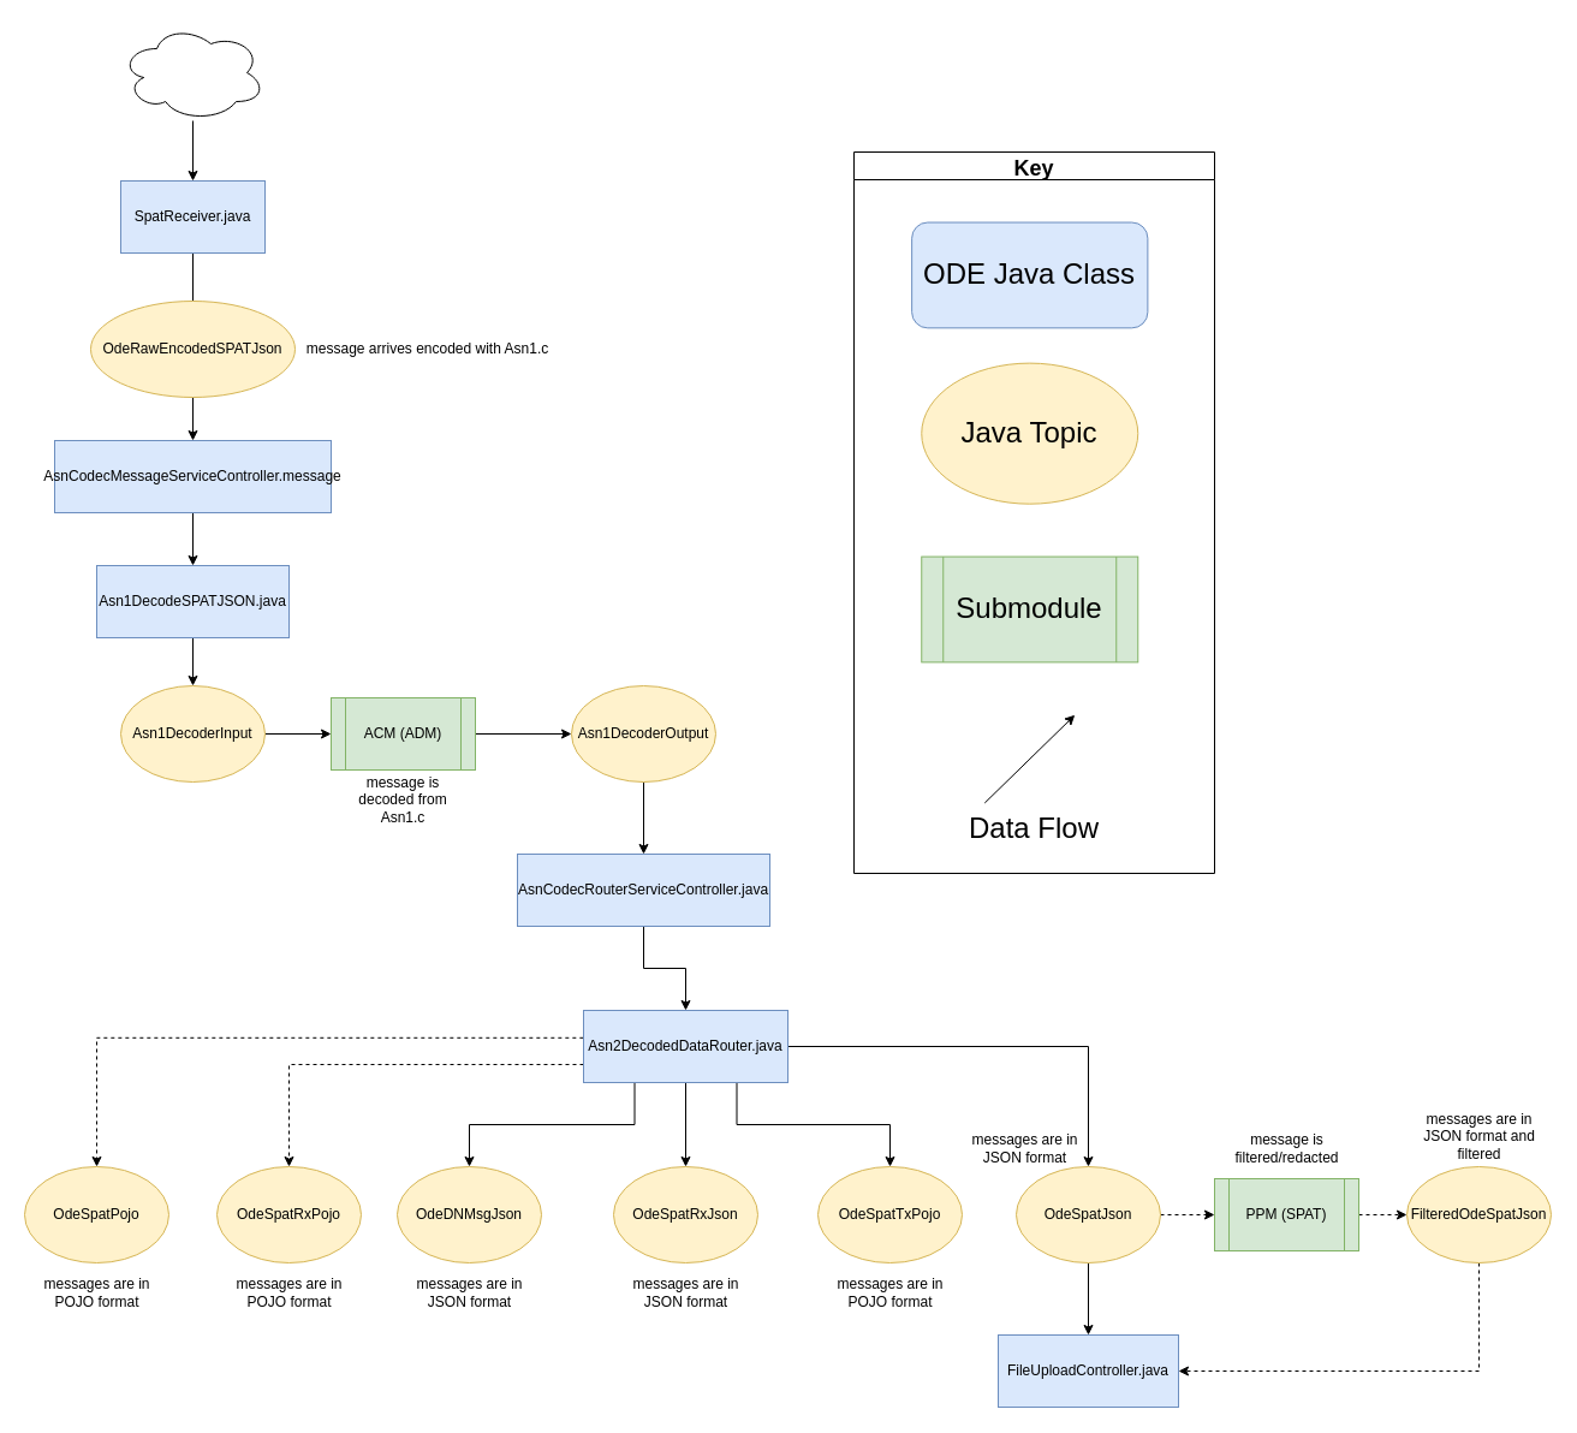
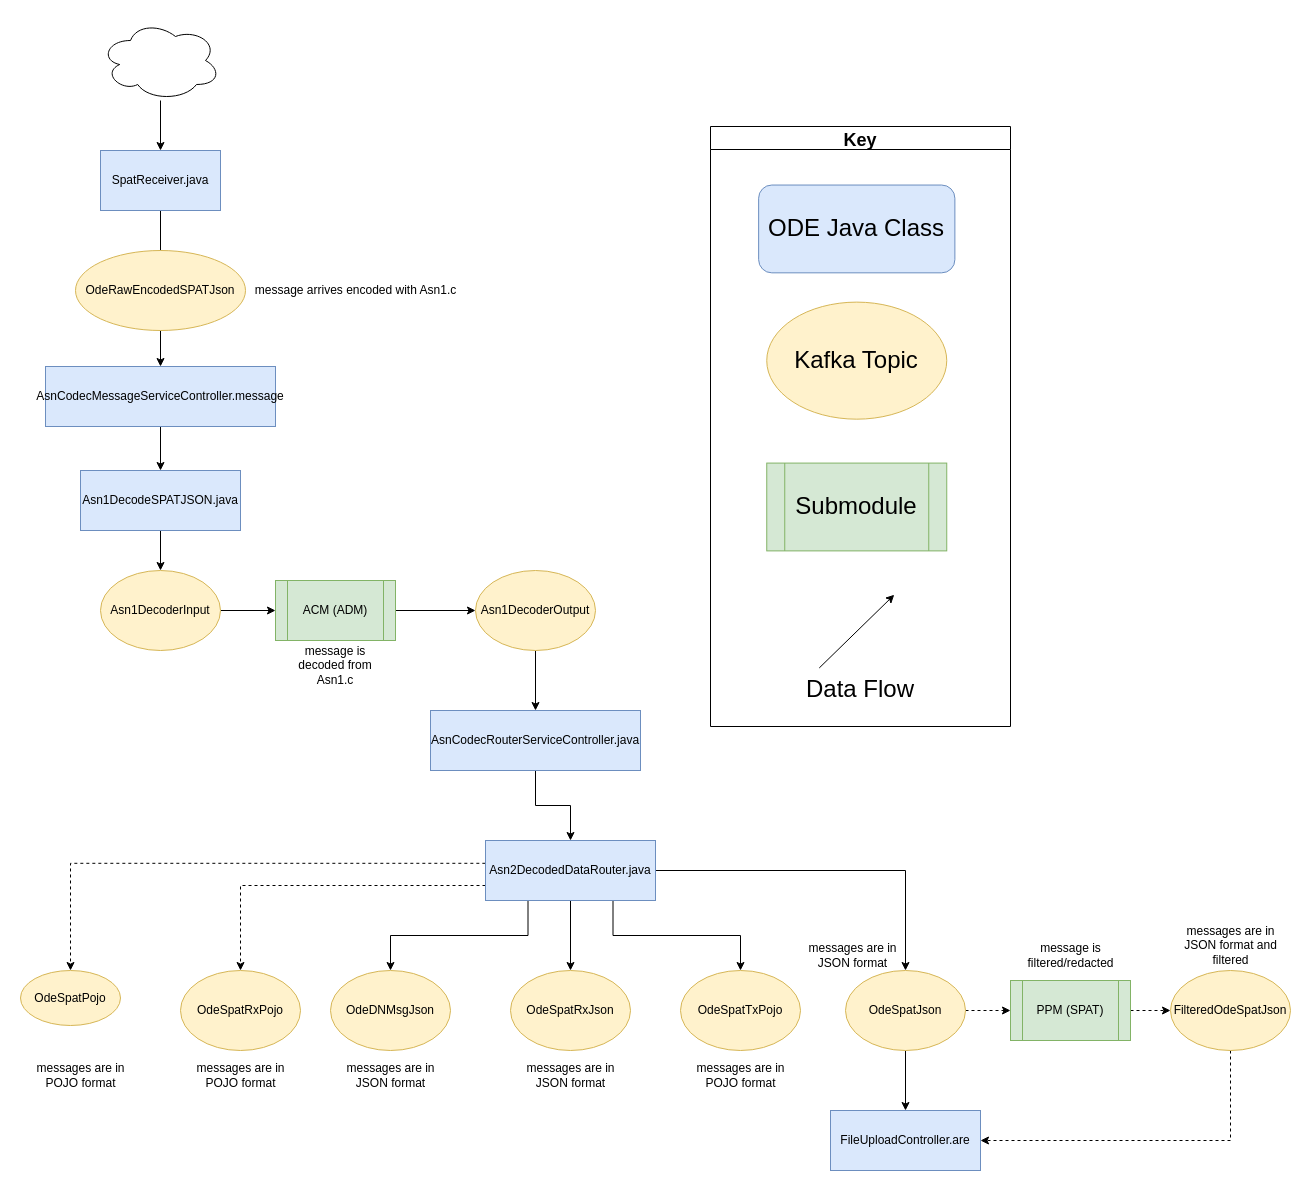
  <mxCell id="0" />
  <mxCell id="1" parent="0" />
  <mxCell id="2" style="edgeStyle=orthogonalEdgeStyle;rounded=0;orthogonalLoop=1;jettySize=auto;html=1;exitX=0.25;exitY=1;exitDx=0;exitDy=0;" parent="1" source="8" target="33" edge="1"><mxGeometry relative="1" as="geometry" /></mxCell>
  <mxCell id="3" style="edgeStyle=orthogonalEdgeStyle;rounded=0;orthogonalLoop=1;jettySize=auto;html=1;" parent="1" source="8" target="34" edge="1"><mxGeometry relative="1" as="geometry" /></mxCell>
  <mxCell id="4" style="edgeStyle=orthogonalEdgeStyle;rounded=0;orthogonalLoop=1;jettySize=auto;html=1;exitX=0.75;exitY=1;exitDx=0;exitDy=0;" parent="1" source="8" target="35" edge="1"><mxGeometry relative="1" as="geometry" /></mxCell>
  <mxCell id="5" style="edgeStyle=orthogonalEdgeStyle;rounded=0;orthogonalLoop=1;jettySize=auto;html=1;" parent="1" source="8" target="38" edge="1"><mxGeometry relative="1" as="geometry" /></mxCell>
  <mxCell id="6" style="edgeStyle=orthogonalEdgeStyle;rounded=0;orthogonalLoop=1;jettySize=auto;html=1;dashed=1;exitX=0;exitY=0.75;exitDx=0;exitDy=0;" parent="1" source="8" target="41" edge="1"><mxGeometry relative="1" as="geometry" /></mxCell>
  <mxCell id="7" style="edgeStyle=orthogonalEdgeStyle;rounded=0;orthogonalLoop=1;jettySize=auto;html=1;dashed=1;exitX=-0.001;exitY=0.38;exitDx=0;exitDy=0;exitPerimeter=0;" parent="1" source="8" target="40" edge="1"><mxGeometry relative="1" as="geometry" /></mxCell>
  <mxCell id="8" value="Asn2DecodedDataRouter.java" style="rounded=0;whiteSpace=wrap;html=1;fillColor=#dae8fc;strokeColor=#6c8ebf;" parent="1" vertex="1"><mxGeometry x="485" y="840" width="170" height="60" as="geometry" /></mxCell>
  <mxCell id="9" style="edgeStyle=orthogonalEdgeStyle;rounded=0;orthogonalLoop=1;jettySize=auto;html=1;entryX=0;entryY=0.5;entryDx=0;entryDy=0;" parent="1" source="10" target="16" edge="1"><mxGeometry relative="1" as="geometry" /></mxCell>
  <mxCell id="10" value="ACM (ADM)" style="shape=process;whiteSpace=wrap;html=1;backgroundOutline=1;fillColor=#d5e8d4;strokeColor=#82b366;" parent="1" vertex="1"><mxGeometry x="275" y="580" width="120" height="60" as="geometry" /></mxCell>
  <mxCell id="11" style="edgeStyle=orthogonalEdgeStyle;rounded=0;orthogonalLoop=1;jettySize=auto;html=1;" parent="1" source="12" target="22" edge="1"><mxGeometry relative="1" as="geometry" /></mxCell>
  <mxCell id="12" value="AsnCodecMessageServiceController.message" style="rounded=0;whiteSpace=wrap;html=1;fillColor=#dae8fc;strokeColor=#6c8ebf;" parent="1" vertex="1"><mxGeometry x="45" y="366" width="230" height="60" as="geometry" /></mxCell>
  <mxCell id="13" style="edgeStyle=orthogonalEdgeStyle;rounded=0;orthogonalLoop=1;jettySize=auto;html=1;entryX=0;entryY=0.5;entryDx=0;entryDy=0;" parent="1" source="14" target="10" edge="1"><mxGeometry relative="1" as="geometry" /></mxCell>
  <mxCell id="14" value="Asn1DecoderInput" style="ellipse;whiteSpace=wrap;html=1;fillColor=#fff2cc;strokeColor=#d6b656;" parent="1" vertex="1"><mxGeometry x="100" y="570" width="120" height="80" as="geometry" /></mxCell>
  <mxCell id="15" style="edgeStyle=orthogonalEdgeStyle;rounded=0;orthogonalLoop=1;jettySize=auto;html=1;" parent="1" source="16" target="24" edge="1"><mxGeometry relative="1" as="geometry" /></mxCell>
  <mxCell id="16" value="Asn1DecoderOutput" style="ellipse;whiteSpace=wrap;html=1;fillColor=#fff2cc;strokeColor=#d6b656;" parent="1" vertex="1"><mxGeometry x="475" y="570" width="120" height="80" as="geometry" /></mxCell>
  <mxCell id="17" style="edgeStyle=orthogonalEdgeStyle;rounded=0;orthogonalLoop=1;jettySize=auto;html=1;entryX=0.5;entryY=0;entryDx=0;entryDy=0;endArrow=none;" parent="1" source="18" target="20" edge="1"><mxGeometry relative="1" as="geometry" /></mxCell>
  <mxCell id="18" value="SpatReceiver.java" style="rounded=0;whiteSpace=wrap;html=1;fillColor=#dae8fc;strokeColor=#6c8ebf;" parent="1" vertex="1"><mxGeometry x="100" y="150" width="120" height="60" as="geometry" /></mxCell>
  <mxCell id="19" style="edgeStyle=orthogonalEdgeStyle;rounded=0;orthogonalLoop=1;jettySize=auto;html=1;" parent="1" source="20" target="12" edge="1"><mxGeometry relative="1" as="geometry" /></mxCell>
  <mxCell id="20" value="OdeRawEncodedSPATJson" style="ellipse;whiteSpace=wrap;html=1;fillColor=#fff2cc;strokeColor=#d6b656;" parent="1" vertex="1"><mxGeometry x="75" y="250" width="170" height="80" as="geometry" /></mxCell>
  <mxCell id="21" style="edgeStyle=orthogonalEdgeStyle;rounded=0;orthogonalLoop=1;jettySize=auto;html=1;entryX=0.5;entryY=0;entryDx=0;entryDy=0;" parent="1" source="22" target="14" edge="1"><mxGeometry relative="1" as="geometry" /></mxCell>
  <mxCell id="22" value="Asn1DecodeSPATJSON.java" style="rounded=0;whiteSpace=wrap;html=1;fillColor=#dae8fc;strokeColor=#6c8ebf;" parent="1" vertex="1"><mxGeometry x="80" y="470" width="160" height="60" as="geometry" /></mxCell>
  <mxCell id="23" style="edgeStyle=orthogonalEdgeStyle;rounded=0;orthogonalLoop=1;jettySize=auto;html=1;entryX=0.5;entryY=0;entryDx=0;entryDy=0;exitX=0.5;exitY=1;exitDx=0;exitDy=0;" parent="1" source="24" target="8" edge="1"><mxGeometry relative="1" as="geometry" /></mxCell>
  <mxCell id="24" value="AsnCodecRouterServiceController.java" style="rounded=0;whiteSpace=wrap;html=1;fillColor=#dae8fc;strokeColor=#6c8ebf;" parent="1" vertex="1"><mxGeometry x="430" y="710" width="210" height="60" as="geometry" /></mxCell>
  <mxCell id="25" style="edgeStyle=orthogonalEdgeStyle;rounded=0;orthogonalLoop=1;jettySize=auto;html=1;" parent="1" source="26" target="18" edge="1"><mxGeometry relative="1" as="geometry" /></mxCell>
  <mxCell id="26" value="" style="ellipse;shape=cloud;whiteSpace=wrap;html=1;" parent="1" vertex="1"><mxGeometry x="100" y="20" width="120" height="80" as="geometry" /></mxCell>
  <mxCell id="27" value="" style="group" parent="1" vertex="1" connectable="0"><mxGeometry x="710" y="126" width="300" height="600" as="geometry" /></mxCell>
  <mxCell id="28" value="&lt;font style=&quot;font-size: 24px&quot;&gt;Submodule&lt;/font&gt;" style="shape=process;whiteSpace=wrap;html=1;backgroundOutline=1;fillColor=#d5e8d4;strokeColor=#82b366;labelBackgroundColor=none;" parent="27" vertex="1"><mxGeometry x="56.25" y="336.585" width="180" height="87.805" as="geometry" /></mxCell>
  <mxCell id="29" value="Key" style="swimlane;labelBackgroundColor=none;fontSize=18;" parent="27" vertex="1"><mxGeometry width="300.0" height="600" as="geometry" /></mxCell>
  <mxCell id="30" value="" style="endArrow=classic;html=1;rounded=0;labelBackgroundColor=none;" parent="29" edge="1"><mxGeometry width="50" height="50" relative="1" as="geometry"><mxPoint x="108.75" y="541.463" as="sourcePoint" /><mxPoint x="183.75" y="468.293" as="targetPoint" /></mxGeometry></mxCell>
- <mxCell id="31" value="&lt;font style=&quot;font-size: 24px&quot;&gt;Java Topic&lt;/font&gt;" style="ellipse;whiteSpace=wrap;html=1;fillColor=#fff2cc;strokeColor=#d6b656;labelBackgroundColor=none;" parent="29" vertex="1"><mxGeometry x="56.25" y="175.61" width="180" height="117.073" as="geometry" /></mxCell>
+ <mxCell id="31" value="&lt;font style=&quot;font-size: 24px&quot;&gt;Kafka Topic&lt;/font&gt;" style="ellipse;whiteSpace=wrap;html=1;fillColor=#fff2cc;strokeColor=#d6b656;labelBackgroundColor=none;" parent="29" vertex="1"><mxGeometry x="56.25" y="175.61" width="180" height="117.073" as="geometry" /></mxCell>
  <mxCell id="32" value="&lt;font style=&quot;font-size: 24px&quot;&gt;ODE Java Class&lt;/font&gt;" style="rounded=1;whiteSpace=wrap;html=1;fillColor=#dae8fc;strokeColor=#6c8ebf;labelBackgroundColor=none;" parent="29" vertex="1"><mxGeometry x="48.13" y="58.54" width="196.25" height="87.8" as="geometry" /></mxCell>
  <mxCell id="33" value="OdeDNMsgJson" style="ellipse;whiteSpace=wrap;html=1;fillColor=#fff2cc;strokeColor=#d6b656;" parent="1" vertex="1"><mxGeometry x="330" y="970" width="120" height="80" as="geometry" /></mxCell>
  <mxCell id="34" value="OdeSpatRxJson" style="ellipse;whiteSpace=wrap;html=1;fillColor=#fff2cc;strokeColor=#d6b656;" parent="1" vertex="1"><mxGeometry x="510" y="970" width="120" height="80" as="geometry" /></mxCell>
  <mxCell id="35" value="OdeSpatTxPojo" style="ellipse;whiteSpace=wrap;html=1;fillColor=#fff2cc;strokeColor=#d6b656;" parent="1" vertex="1"><mxGeometry x="680" y="970" width="120" height="80" as="geometry" /></mxCell>
  <mxCell id="36" value="" style="edgeStyle=orthogonalEdgeStyle;rounded=0;orthogonalLoop=1;jettySize=auto;html=1;" parent="1" source="38" target="39" edge="1"><mxGeometry relative="1" as="geometry" /></mxCell>
  <mxCell id="37" style="edgeStyle=orthogonalEdgeStyle;rounded=0;orthogonalLoop=1;jettySize=auto;html=1;dashed=1;" parent="1" source="38" target="45" edge="1"><mxGeometry relative="1" as="geometry" /></mxCell>
  <mxCell id="38" value="OdeSpatJson" style="ellipse;whiteSpace=wrap;html=1;fillColor=#fff2cc;strokeColor=#d6b656;" parent="1" vertex="1"><mxGeometry x="845" y="970" width="120" height="80" as="geometry" /></mxCell>
- <mxCell id="39" value="FileUploadController.java" style="whiteSpace=wrap;html=1;fillColor=#dae8fc;strokeColor=#6c8ebf;" parent="1" vertex="1"><mxGeometry x="830" y="1110" width="150" height="60" as="geometry" /></mxCell>
- <mxCell id="40" value="OdeSpatPojo" style="ellipse;whiteSpace=wrap;html=1;fillColor=#fff2cc;strokeColor=#d6b656;" parent="1" vertex="1"><mxGeometry x="20" y="970" width="120" height="80" as="geometry" /></mxCell>
+ <mxCell id="39" value="FileUploadController.are" style="whiteSpace=wrap;html=1;fillColor=#dae8fc;strokeColor=#6c8ebf;" parent="1" vertex="1"><mxGeometry x="830" y="1110" width="150" height="60" as="geometry" /></mxCell>
+ <mxCell id="40" value="OdeSpatPojo" style="ellipse;whiteSpace=wrap;html=1;fillColor=#fff2cc;strokeColor=#d6b656;" parent="1" vertex="1"><mxGeometry x="20" y="970" width="100" height="55" as="geometry" /></mxCell>
  <mxCell id="41" value="OdeSpatRxPojo" style="ellipse;whiteSpace=wrap;html=1;fillColor=#fff2cc;strokeColor=#d6b656;" parent="1" vertex="1"><mxGeometry x="180" y="970" width="120" height="80" as="geometry" /></mxCell>
  <mxCell id="42" style="edgeStyle=orthogonalEdgeStyle;rounded=0;orthogonalLoop=1;jettySize=auto;html=1;dashed=1;entryX=1;entryY=0.5;entryDx=0;entryDy=0;exitX=0.5;exitY=1;exitDx=0;exitDy=0;" parent="1" source="43" target="39" edge="1"><mxGeometry relative="1" as="geometry" /></mxCell>
  <mxCell id="43" value="FilteredOdeSpatJson" style="ellipse;whiteSpace=wrap;html=1;fillColor=#fff2cc;strokeColor=#d6b656;" parent="1" vertex="1"><mxGeometry x="1170" y="970" width="120" height="80" as="geometry" /></mxCell>
  <mxCell id="44" style="edgeStyle=orthogonalEdgeStyle;rounded=0;orthogonalLoop=1;jettySize=auto;html=1;dashed=1;" parent="1" source="45" target="43" edge="1"><mxGeometry relative="1" as="geometry" /></mxCell>
  <mxCell id="45" value="PPM (SPAT)" style="shape=process;whiteSpace=wrap;html=1;backgroundOutline=1;fillColor=#d5e8d4;strokeColor=#82b366;" parent="1" vertex="1"><mxGeometry x="1010" y="980" width="120" height="60" as="geometry" /></mxCell>
  <mxCell id="46" value="message arrives encoded with Asn1.c" style="text;html=1;align=center;verticalAlign=middle;resizable=0;points=[];autosize=1;strokeColor=none;fillColor=none;" vertex="1" parent="1"><mxGeometry x="245" y="280" width="220" height="20" as="geometry" /></mxCell>
  <mxCell id="47" value="message is decoded from Asn1.c" style="text;html=1;strokeColor=none;fillColor=none;align=center;verticalAlign=middle;whiteSpace=wrap;rounded=0;" vertex="1" parent="1"><mxGeometry x="280" y="640" width="110" height="50" as="geometry" /></mxCell>
  <mxCell id="48" value="message is filtered/redacted" style="text;html=1;strokeColor=none;fillColor=none;align=center;verticalAlign=middle;whiteSpace=wrap;rounded=0;" vertex="1" parent="1"><mxGeometry x="1017.5" y="930" width="105" height="50" as="geometry" /></mxCell>
  <mxCell id="49" value="&lt;font style=&quot;font-size: 24px&quot;&gt;Data Flow&lt;/font&gt;" style="text;html=1;strokeColor=none;fillColor=none;align=center;verticalAlign=middle;whiteSpace=wrap;rounded=0;labelBackgroundColor=none;" vertex="1" parent="1"><mxGeometry x="800" y="667.46" width="120" height="43.9" as="geometry" /></mxCell>
  <mxCell id="50" value="messages are in JSON format" style="text;html=1;strokeColor=none;fillColor=none;align=center;verticalAlign=middle;whiteSpace=wrap;rounded=0;" vertex="1" parent="1"><mxGeometry x="337.5" y="1050" width="105" height="50" as="geometry" /></mxCell>
  <mxCell id="51" value="messages are in JSON format" style="text;html=1;strokeColor=none;fillColor=none;align=center;verticalAlign=middle;whiteSpace=wrap;rounded=0;" vertex="1" parent="1"><mxGeometry x="517.5" y="1050" width="105" height="50" as="geometry" /></mxCell>
  <mxCell id="52" value="messages are in POJO format" style="text;html=1;strokeColor=none;fillColor=none;align=center;verticalAlign=middle;whiteSpace=wrap;rounded=0;" vertex="1" parent="1"><mxGeometry x="687.5" y="1050" width="105" height="50" as="geometry" /></mxCell>
  <mxCell id="53" value="messages are in JSON format" style="text;html=1;strokeColor=none;fillColor=none;align=center;verticalAlign=middle;whiteSpace=wrap;rounded=0;" vertex="1" parent="1"><mxGeometry x="800" y="930" width="105" height="50" as="geometry" /></mxCell>
  <mxCell id="54" value="messages are in POJO format" style="text;html=1;strokeColor=none;fillColor=none;align=center;verticalAlign=middle;whiteSpace=wrap;rounded=0;" vertex="1" parent="1"><mxGeometry x="187.5" y="1050" width="105" height="50" as="geometry" /></mxCell>
  <mxCell id="55" value="messages are in POJO format" style="text;html=1;strokeColor=none;fillColor=none;align=center;verticalAlign=middle;whiteSpace=wrap;rounded=0;" vertex="1" parent="1"><mxGeometry x="27.5" y="1050" width="105" height="50" as="geometry" /></mxCell>
  <mxCell id="56" value="messages are in JSON format and filtered" style="text;html=1;strokeColor=none;fillColor=none;align=center;verticalAlign=middle;whiteSpace=wrap;rounded=0;" vertex="1" parent="1"><mxGeometry x="1177.5" y="920" width="105" height="50" as="geometry" /></mxCell>
